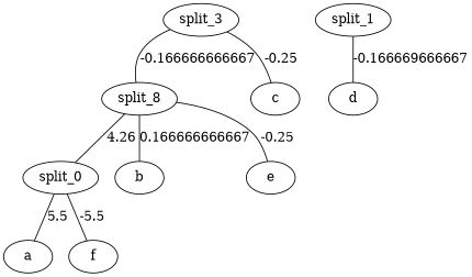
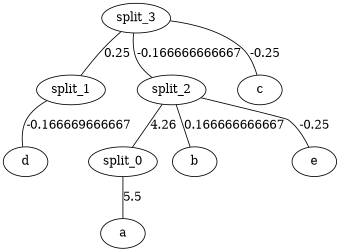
  graph {
    split_0
    a
-   f
    split_1
    d
-   split_2 [label=split_8]
+   split_2
    b
    e
    split_3
    c
    split_0 -- a [label=5.5]
-   split_0 -- f [label=-5.5]
    split_1 -- d [label=-0.166669666667]
    split_2 -- split_0 [label=4.26]
    split_2 -- b [label=0.166666666667]
    split_2 -- e [label=-0.25]
+   split_3 -- split_1 [label=0.25]
    split_3 -- split_2 [label=-0.166666666667]
    split_3 -- c [label=-0.25]
  }
